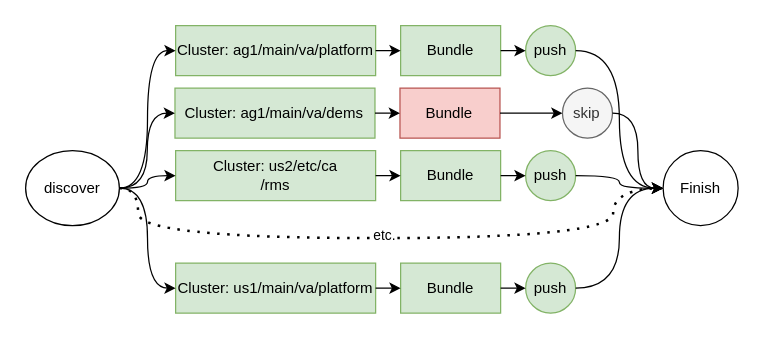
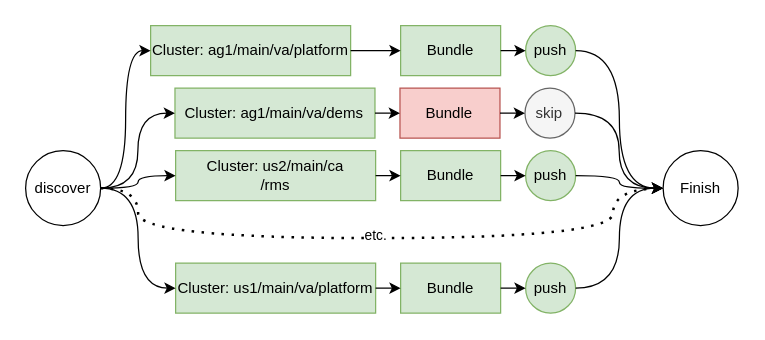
  <mxCell id="0" />
  <mxCell id="1" parent="0" />
- <mxCell id="2" value="discover" style="ellipse;whiteSpace=wrap;html=1;" vertex="1" parent="1"><mxGeometry x="20" y="120" width="75" height="60" as="geometry" /></mxCell>
- <mxCell id="3" value="Cluster: ag1/main/va/platform" style="rounded=0;whiteSpace=wrap;html=1;fillColor=#d5e8d4;strokeColor=#82b366;" vertex="1" parent="1"><mxGeometry x="140" y="20" width="160" height="40" as="geometry" /></mxCell>
+ <mxCell id="2" value="discover" style="ellipse;whiteSpace=wrap;html=1;" vertex="1" parent="1"><mxGeometry x="20" y="120" width="60" height="60" as="geometry" /></mxCell>
+ <mxCell id="3" value="Cluster: ag1/main/va/platform" style="rounded=0;whiteSpace=wrap;html=1;fillColor=#d5e8d4;strokeColor=#82b366;" vertex="1" parent="1"><mxGeometry x="120" y="20" width="160" height="40" as="geometry" /></mxCell>
  <mxCell id="4" value="Bundle" style="rounded=0;whiteSpace=wrap;html=1;fillColor=#d5e8d4;strokeColor=#82b366;" vertex="1" parent="1"><mxGeometry x="320" y="20" width="80" height="40" as="geometry" /></mxCell>
  <mxCell id="5" value="push" style="ellipse;whiteSpace=wrap;html=1;fillColor=#d5e8d4;strokeColor=#82b366;" vertex="1" parent="1"><mxGeometry x="420" y="20" width="40" height="40" as="geometry" /></mxCell>
  <mxCell id="6" value="&lt;div&gt;Finish&lt;/div&gt;" style="ellipse;whiteSpace=wrap;html=1;" vertex="1" parent="1"><mxGeometry x="530" y="120" width="60" height="60" as="geometry" /></mxCell>
  <mxCell id="7" value="" style="endArrow=classic;html=1;rounded=0;exitX=1;exitY=0.5;exitDx=0;exitDy=0;entryX=0;entryY=0.5;entryDx=0;entryDy=0;edgeStyle=orthogonalEdgeStyle;curved=1;" edge="1" parent="1" source="2" target="3"><mxGeometry width="50" height="50" relative="1" as="geometry"><mxPoint x="40" y="160" as="sourcePoint" /><mxPoint x="60" y="160" as="targetPoint" /></mxGeometry></mxCell>
  <mxCell id="8" value="" style="endArrow=classic;html=1;rounded=0;exitX=1;exitY=0.5;exitDx=0;exitDy=0;entryX=0;entryY=0.5;entryDx=0;entryDy=0;" edge="1" parent="1" source="3" target="4"><mxGeometry width="50" height="50" relative="1" as="geometry"><mxPoint x="330" y="40" as="sourcePoint" /><mxPoint x="380" y="-10" as="targetPoint" /></mxGeometry></mxCell>
  <mxCell id="9" value="" style="endArrow=classic;html=1;rounded=0;exitX=1;exitY=0.5;exitDx=0;exitDy=0;entryX=0;entryY=0.5;entryDx=0;entryDy=0;" edge="1" parent="1" source="4" target="5"><mxGeometry width="50" height="50" relative="1" as="geometry"><mxPoint x="330" y="40" as="sourcePoint" /><mxPoint x="380" y="-10" as="targetPoint" /></mxGeometry></mxCell>
  <mxCell id="10" value="" style="endArrow=classic;html=1;rounded=0;exitX=1;exitY=0.5;exitDx=0;exitDy=0;entryX=0;entryY=0.5;entryDx=0;entryDy=0;edgeStyle=orthogonalEdgeStyle;curved=1;" edge="1" parent="1" source="5" target="6"><mxGeometry width="50" height="50" relative="1" as="geometry"><mxPoint x="330" y="70" as="sourcePoint" /><mxPoint x="380" y="20" as="targetPoint" /></mxGeometry></mxCell>
  <mxCell id="11" value="Cluster: ag1/main/va/dems" style="rounded=0;whiteSpace=wrap;html=1;fillColor=#d5e8d4;strokeColor=#82b366;" vertex="1" parent="1"><mxGeometry x="139.48" y="70" width="160" height="40" as="geometry" /></mxCell>
  <mxCell id="12" value="Bundle" style="rounded=0;whiteSpace=wrap;html=1;fillColor=#f8cecc;strokeColor=#b85450;" vertex="1" parent="1"><mxGeometry x="319.48" y="70" width="80" height="40" as="geometry" /></mxCell>
- <mxCell id="13" value="skip" style="ellipse;whiteSpace=wrap;html=1;strokeColor=#666666;fillColor=#f5f5f5;fontColor=#333333;" vertex="1" parent="1"><mxGeometry x="449.48" y="70" width="40" height="40" as="geometry" /></mxCell>
+ <mxCell id="13" value="skip" style="ellipse;whiteSpace=wrap;html=1;strokeColor=#666666;fillColor=#f5f5f5;fontColor=#333333;" vertex="1" parent="1"><mxGeometry x="419.48" y="70" width="40" height="40" as="geometry" /></mxCell>
  <mxCell id="14" value="" style="endArrow=classic;html=1;rounded=0;exitX=1;exitY=0.5;exitDx=0;exitDy=0;entryX=0;entryY=0.5;entryDx=0;entryDy=0;edgeStyle=orthogonalEdgeStyle;curved=1;" edge="1" parent="1" target="11" source="2"><mxGeometry width="50" height="50" relative="1" as="geometry"><mxPoint x="79.48" y="200" as="sourcePoint" /><mxPoint x="59.48" y="210" as="targetPoint" /></mxGeometry></mxCell>
  <mxCell id="15" value="" style="endArrow=classic;html=1;rounded=0;exitX=1;exitY=0.5;exitDx=0;exitDy=0;entryX=0;entryY=0.5;entryDx=0;entryDy=0;" edge="1" parent="1" source="11" target="12"><mxGeometry width="50" height="50" relative="1" as="geometry"><mxPoint x="329.48" y="90" as="sourcePoint" /><mxPoint x="379.48" y="40" as="targetPoint" /></mxGeometry></mxCell>
  <mxCell id="16" value="" style="endArrow=classic;html=1;rounded=0;exitX=1;exitY=0.5;exitDx=0;exitDy=0;entryX=0;entryY=0.5;entryDx=0;entryDy=0;" edge="1" parent="1" source="12" target="13"><mxGeometry width="50" height="50" relative="1" as="geometry"><mxPoint x="329.48" y="90" as="sourcePoint" /><mxPoint x="379.48" y="40" as="targetPoint" /></mxGeometry></mxCell>
  <mxCell id="17" value="" style="endArrow=classic;html=1;rounded=0;exitX=1;exitY=0.5;exitDx=0;exitDy=0;entryX=0;entryY=0.5;entryDx=0;entryDy=0;edgeStyle=orthogonalEdgeStyle;curved=1;" edge="1" parent="1" source="13" target="6"><mxGeometry width="50" height="50" relative="1" as="geometry"><mxPoint x="329.48" y="120" as="sourcePoint" /><mxPoint x="529.48" y="200" as="targetPoint" /></mxGeometry></mxCell>
- <mxCell id="18" value="&lt;div&gt;Cluster: us2/etc/ca&lt;/div&gt;&lt;div&gt;/rms&lt;/div&gt;" style="rounded=0;whiteSpace=wrap;html=1;fillColor=#d5e8d4;strokeColor=#82b366;" vertex="1" parent="1"><mxGeometry x="140" y="120" width="160" height="40" as="geometry" /></mxCell>
+ <mxCell id="18" value="&lt;div&gt;Cluster: us2/main/ca&lt;/div&gt;&lt;div&gt;/rms&lt;/div&gt;" style="rounded=0;whiteSpace=wrap;html=1;fillColor=#d5e8d4;strokeColor=#82b366;" vertex="1" parent="1"><mxGeometry x="140" y="120" width="160" height="40" as="geometry" /></mxCell>
  <mxCell id="19" value="Bundle" style="rounded=0;whiteSpace=wrap;html=1;fillColor=#d5e8d4;strokeColor=#82b366;" vertex="1" parent="1"><mxGeometry x="320" y="120" width="80" height="40" as="geometry" /></mxCell>
  <mxCell id="20" value="push" style="ellipse;whiteSpace=wrap;html=1;fillColor=#d5e8d4;strokeColor=#82b366;" vertex="1" parent="1"><mxGeometry x="420" y="120" width="40" height="40" as="geometry" /></mxCell>
  <mxCell id="21" value="" style="endArrow=classic;html=1;rounded=0;exitX=1;exitY=0.5;exitDx=0;exitDy=0;entryX=0;entryY=0.5;entryDx=0;entryDy=0;edgeStyle=orthogonalEdgeStyle;curved=1;" edge="1" parent="1" target="18" source="2"><mxGeometry width="50" height="50" relative="1" as="geometry"><mxPoint x="80" y="250" as="sourcePoint" /><mxPoint x="60" y="260" as="targetPoint" /></mxGeometry></mxCell>
  <mxCell id="22" value="" style="endArrow=classic;html=1;rounded=0;exitX=1;exitY=0.5;exitDx=0;exitDy=0;entryX=0;entryY=0.5;entryDx=0;entryDy=0;" edge="1" parent="1" source="18" target="19"><mxGeometry width="50" height="50" relative="1" as="geometry"><mxPoint x="330" y="140" as="sourcePoint" /><mxPoint x="380" y="90" as="targetPoint" /></mxGeometry></mxCell>
  <mxCell id="23" value="" style="endArrow=classic;html=1;rounded=0;exitX=1;exitY=0.5;exitDx=0;exitDy=0;entryX=0;entryY=0.5;entryDx=0;entryDy=0;" edge="1" parent="1" source="19" target="20"><mxGeometry width="50" height="50" relative="1" as="geometry"><mxPoint x="330" y="140" as="sourcePoint" /><mxPoint x="380" y="90" as="targetPoint" /></mxGeometry></mxCell>
  <mxCell id="24" value="" style="endArrow=classic;html=1;rounded=0;exitX=1;exitY=0.5;exitDx=0;exitDy=0;edgeStyle=orthogonalEdgeStyle;curved=1;" edge="1" parent="1" source="20"><mxGeometry width="50" height="50" relative="1" as="geometry"><mxPoint x="330" y="170" as="sourcePoint" /><mxPoint x="530" y="150" as="targetPoint" /></mxGeometry></mxCell>
  <mxCell id="25" value="Cluster: us1/main/va/platform" style="rounded=0;whiteSpace=wrap;html=1;fillColor=#d5e8d4;strokeColor=#82b366;" vertex="1" parent="1"><mxGeometry x="140" y="210" width="160" height="40" as="geometry" /></mxCell>
  <mxCell id="26" value="Bundle" style="rounded=0;whiteSpace=wrap;html=1;fillColor=#d5e8d4;strokeColor=#82b366;" vertex="1" parent="1"><mxGeometry x="320" y="210" width="80" height="40" as="geometry" /></mxCell>
  <mxCell id="27" value="push" style="ellipse;whiteSpace=wrap;html=1;fillColor=#d5e8d4;strokeColor=#82b366;" vertex="1" parent="1"><mxGeometry x="420" y="210" width="40" height="40" as="geometry" /></mxCell>
  <mxCell id="28" value="" style="endArrow=classic;html=1;rounded=0;exitX=1;exitY=0.5;exitDx=0;exitDy=0;entryX=0;entryY=0.5;entryDx=0;entryDy=0;edgeStyle=orthogonalEdgeStyle;curved=1;" edge="1" parent="1" target="25" source="2"><mxGeometry width="50" height="50" relative="1" as="geometry"><mxPoint x="80" y="240" as="sourcePoint" /><mxPoint x="60" y="350" as="targetPoint" /></mxGeometry></mxCell>
  <mxCell id="29" value="" style="endArrow=classic;html=1;rounded=0;exitX=1;exitY=0.5;exitDx=0;exitDy=0;entryX=0;entryY=0.5;entryDx=0;entryDy=0;" edge="1" parent="1" source="25" target="26"><mxGeometry width="50" height="50" relative="1" as="geometry"><mxPoint x="330" y="230" as="sourcePoint" /><mxPoint x="380" y="180" as="targetPoint" /></mxGeometry></mxCell>
  <mxCell id="30" value="" style="endArrow=classic;html=1;rounded=0;exitX=1;exitY=0.5;exitDx=0;exitDy=0;entryX=0;entryY=0.5;entryDx=0;entryDy=0;" edge="1" parent="1" source="26" target="27"><mxGeometry width="50" height="50" relative="1" as="geometry"><mxPoint x="330" y="230" as="sourcePoint" /><mxPoint x="380" y="180" as="targetPoint" /></mxGeometry></mxCell>
  <mxCell id="31" value="" style="endArrow=classic;html=1;rounded=0;exitX=1;exitY=0.5;exitDx=0;exitDy=0;edgeStyle=orthogonalEdgeStyle;curved=1;entryX=0;entryY=0.5;entryDx=0;entryDy=0;" edge="1" parent="1" source="27" target="6"><mxGeometry width="50" height="50" relative="1" as="geometry"><mxPoint x="330" y="260" as="sourcePoint" /><mxPoint x="530" y="240" as="targetPoint" /></mxGeometry></mxCell>
  <mxCell id="32" value="" style="endArrow=none;dashed=1;html=1;dashPattern=1 3;strokeWidth=2;rounded=0;exitX=1;exitY=0.5;exitDx=0;exitDy=0;entryX=0;entryY=0.5;entryDx=0;entryDy=0;edgeStyle=orthogonalEdgeStyle;curved=1;" edge="1" parent="1" source="2" target="6"><mxGeometry width="50" height="50" relative="1" as="geometry"><mxPoint x="330" y="70" as="sourcePoint" /><mxPoint x="380" y="20" as="targetPoint" /><Array as="points"><mxPoint x="110" y="150" /><mxPoint x="110" y="190" /><mxPoint x="490" y="190" /><mxPoint x="490" y="150" /></Array></mxGeometry></mxCell>
  <mxCell id="33" value="&lt;div&gt;etc.&lt;/div&gt;" style="edgeLabel;html=1;align=center;verticalAlign=middle;resizable=0;points=[];" vertex="1" connectable="0" parent="32"><mxGeometry x="-0.024" y="3" relative="1" as="geometry"><mxPoint as="offset" /></mxGeometry></mxCell>
